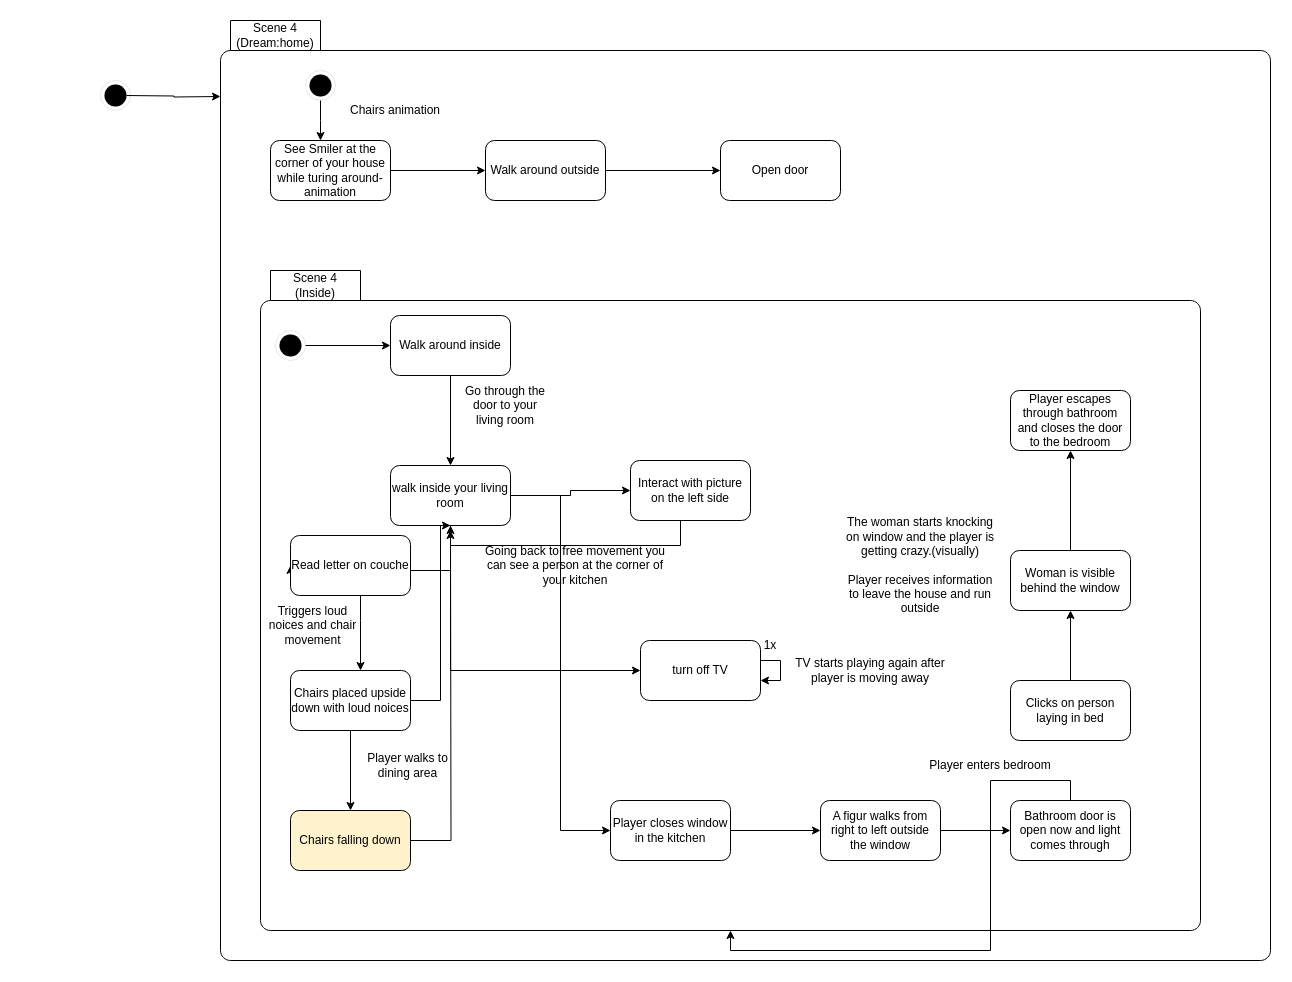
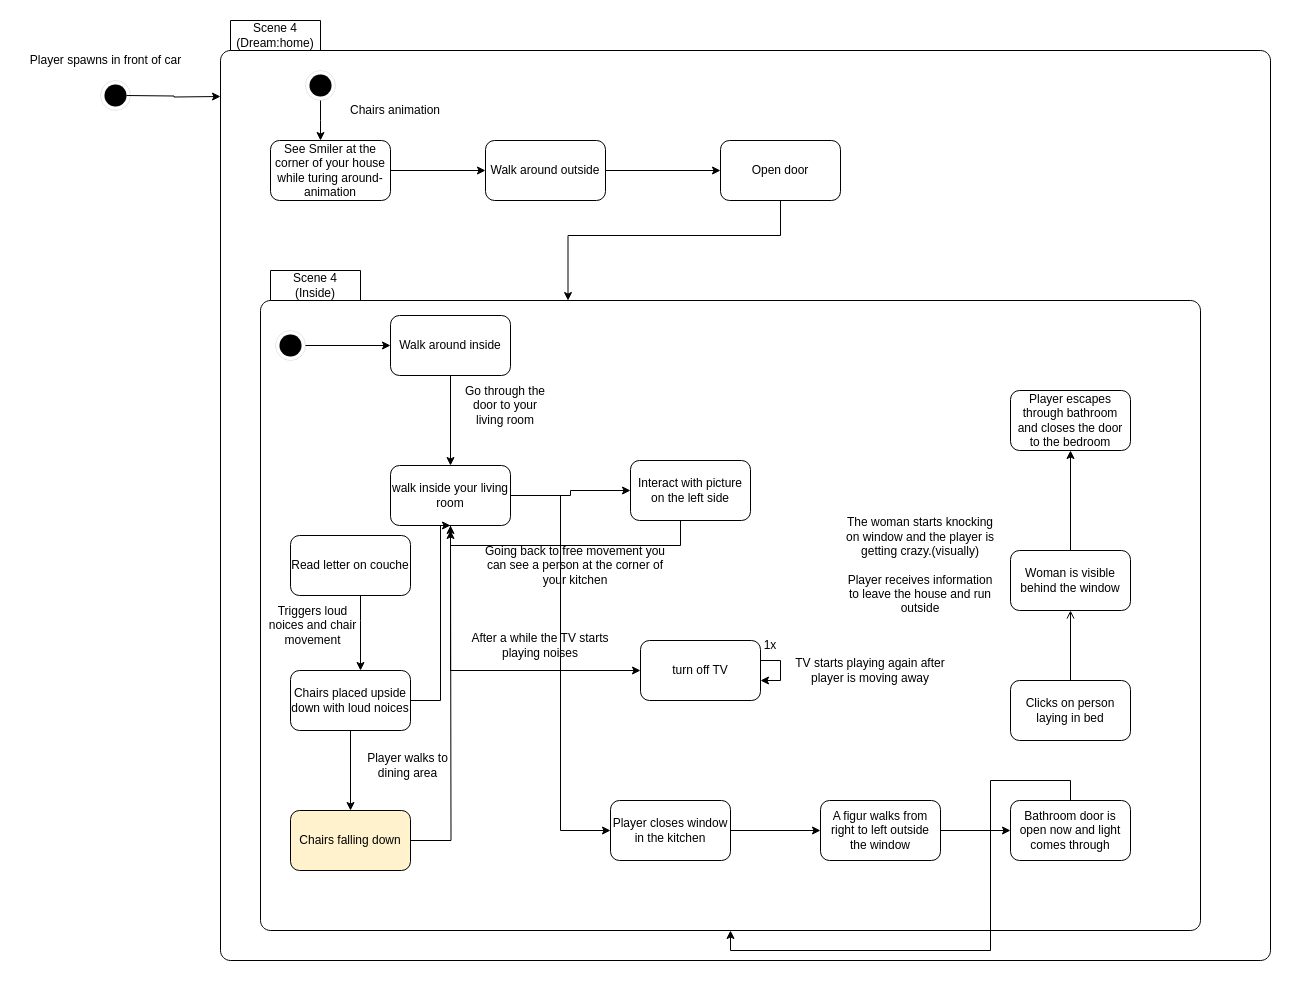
  <mxCell id="0" />
  <mxCell id="1" parent="0" />
  <mxCell id="2" value="" style="ellipse;html=1;shape=endState;fillColor=strokeColor;strokeWidth=0;" parent="1" vertex="1"><mxGeometry x="100" y="80" width="30" height="30" as="geometry" /></mxCell>
+ <mxCell id="3" value="Player spawns in front of car" style="text;html=1;align=center;verticalAlign=middle;resizable=0;points=[];autosize=1;strokeColor=none;fillColor=none;" parent="1" vertex="1"><mxGeometry x="20" y="45" width="170" height="30" as="geometry" /></mxCell>
  <mxCell id="4" value="Scene 4&lt;br&gt;&lt;div&gt;(Dream:home)&lt;/div&gt;" style="shape=folder;align=center;verticalAlign=middle;fontStyle=0;tabWidth=100;tabHeight=30;tabPosition=left;html=1;boundedLbl=1;labelInHeader=1;rounded=1;absoluteArcSize=1;arcSize=10;whiteSpace=wrap;" parent="1" vertex="1"><mxGeometry x="220" y="20" width="1050" height="940" as="geometry" /></mxCell>
  <mxCell id="5" style="edgeStyle=orthogonalEdgeStyle;rounded=0;orthogonalLoop=1;jettySize=auto;html=1;" parent="1" edge="1"><mxGeometry relative="1" as="geometry"><mxPoint x="126.02" y="95.034" as="sourcePoint" /><mxPoint x="220" y="96" as="targetPoint" /></mxGeometry></mxCell>
  <mxCell id="6" value="" style="ellipse;html=1;shape=endState;fillColor=strokeColor;strokeWidth=0;" parent="1" vertex="1"><mxGeometry x="305" y="70" width="30" height="30" as="geometry" /></mxCell>
  <mxCell id="7" style="edgeStyle=orthogonalEdgeStyle;rounded=0;orthogonalLoop=1;jettySize=auto;html=1;entryX=0;entryY=0.5;entryDx=0;entryDy=0;" parent="1" source="8" target="11" edge="1"><mxGeometry relative="1" as="geometry" /></mxCell>
  <mxCell id="8" value="See Smiler at the corner of your house while turing around-animation" style="rounded=1;whiteSpace=wrap;html=1;" parent="1" vertex="1"><mxGeometry x="270" y="140" width="120" height="60" as="geometry" /></mxCell>
  <mxCell id="9" style="edgeStyle=orthogonalEdgeStyle;rounded=0;orthogonalLoop=1;jettySize=auto;html=1;exitX=0.5;exitY=1;exitDx=0;exitDy=0;" parent="1" source="6" edge="1"><mxGeometry relative="1" as="geometry"><mxPoint x="320" y="120" as="sourcePoint" /><mxPoint x="320" y="140" as="targetPoint" /></mxGeometry></mxCell>
  <mxCell id="10" value="Chairs animation" style="text;html=1;align=center;verticalAlign=middle;whiteSpace=wrap;rounded=0;" parent="1" vertex="1"><mxGeometry x="320" y="90" width="150" height="40" as="geometry" /></mxCell>
  <mxCell id="11" value="Walk around outside" style="rounded=1;whiteSpace=wrap;html=1;" parent="1" vertex="1"><mxGeometry x="485" y="140" width="120" height="60" as="geometry" /></mxCell>
  <mxCell id="12" value="" style="endArrow=classic;html=1;rounded=0;exitX=1;exitY=0.5;exitDx=0;exitDy=0;entryX=0;entryY=0.5;entryDx=0;entryDy=0;" parent="1" source="11" edge="1"><mxGeometry width="50" height="50" relative="1" as="geometry"><mxPoint x="660" y="200" as="sourcePoint" /><mxPoint x="720" y="170" as="targetPoint" /></mxGeometry></mxCell>
  <mxCell id="13" value="Open door" style="rounded=1;whiteSpace=wrap;html=1;" vertex="1" parent="1"><mxGeometry x="720" y="140" width="120" height="60" as="geometry" /></mxCell>
  <mxCell id="14" value="Scene 4&lt;br&gt;&lt;div&gt;(Inside)&lt;/div&gt;" style="shape=folder;align=center;verticalAlign=middle;fontStyle=0;tabWidth=100;tabHeight=30;tabPosition=left;html=1;boundedLbl=1;labelInHeader=1;rounded=1;absoluteArcSize=1;arcSize=10;whiteSpace=wrap;" vertex="1" parent="1"><mxGeometry x="260" y="270" width="940" height="660" as="geometry" /></mxCell>
+ <mxCell id="15" style="edgeStyle=orthogonalEdgeStyle;rounded=0;orthogonalLoop=1;jettySize=auto;html=1;entryX=0;entryY=0;entryDx=307.5;entryDy=30;entryPerimeter=0;" edge="1" parent="1" source="13" target="14"><mxGeometry relative="1" as="geometry" /></mxCell>
  <mxCell id="16" style="edgeStyle=orthogonalEdgeStyle;rounded=0;orthogonalLoop=1;jettySize=auto;html=1;" edge="1" parent="1" source="17" target="19"><mxGeometry relative="1" as="geometry" /></mxCell>
  <mxCell id="17" value="" style="ellipse;html=1;shape=endState;fillColor=strokeColor;strokeWidth=0;" vertex="1" parent="1"><mxGeometry x="275" y="330" width="30" height="30" as="geometry" /></mxCell>
  <mxCell id="18" style="edgeStyle=orthogonalEdgeStyle;rounded=0;orthogonalLoop=1;jettySize=auto;html=1;" edge="1" parent="1" source="19" target="24"><mxGeometry relative="1" as="geometry" /></mxCell>
  <mxCell id="19" value="Walk around inside" style="rounded=1;whiteSpace=wrap;html=1;" parent="1" vertex="1"><mxGeometry x="390" y="315" width="120" height="60" as="geometry" /></mxCell>
  <mxCell id="20" style="edgeStyle=orthogonalEdgeStyle;rounded=0;orthogonalLoop=1;jettySize=auto;html=1;" edge="1" parent="1" source="24" target="27"><mxGeometry relative="1" as="geometry" /></mxCell>
  <mxCell id="21" style="edgeStyle=orthogonalEdgeStyle;rounded=0;orthogonalLoop=1;jettySize=auto;html=1;entryX=0;entryY=0.5;entryDx=0;entryDy=0;" edge="1" parent="1" source="24" target="29"><mxGeometry relative="1" as="geometry"><Array as="points"><mxPoint x="450" y="670" /></Array></mxGeometry></mxCell>
- <mxCell id="22" style="edgeStyle=orthogonalEdgeStyle;rounded=0;orthogonalLoop=1;jettySize=auto;html=1;entryX=0;entryY=0.5;entryDx=0;entryDy=0;" edge="1" parent="1" source="24" target="35"><mxGeometry relative="1" as="geometry"><Array as="points"><mxPoint x="450" y="570" /><mxPoint x="290" y="570" /></Array></mxGeometry></mxCell>
  <mxCell id="23" style="edgeStyle=orthogonalEdgeStyle;rounded=0;orthogonalLoop=1;jettySize=auto;html=1;entryX=0;entryY=0.5;entryDx=0;entryDy=0;" edge="1" parent="1" source="24" target="44"><mxGeometry relative="1" as="geometry" /></mxCell>
  <mxCell id="24" value="walk inside your living room" style="rounded=1;whiteSpace=wrap;html=1;" vertex="1" parent="1"><mxGeometry x="390" y="465" width="120" height="60" as="geometry" /></mxCell>
  <mxCell id="25" value="Go through the door to your living room" style="text;html=1;align=center;verticalAlign=middle;whiteSpace=wrap;rounded=0;" vertex="1" parent="1"><mxGeometry x="460" y="390" width="90" height="30" as="geometry" /></mxCell>
  <mxCell id="26" style="edgeStyle=orthogonalEdgeStyle;rounded=0;orthogonalLoop=1;jettySize=auto;html=1;entryX=0.5;entryY=1;entryDx=0;entryDy=0;" edge="1" parent="1" source="27" target="24"><mxGeometry relative="1" as="geometry"><Array as="points"><mxPoint x="680" y="545" /><mxPoint x="450" y="545" /></Array></mxGeometry></mxCell>
  <mxCell id="27" value="Interact with picture on the left side" style="rounded=1;whiteSpace=wrap;html=1;" vertex="1" parent="1"><mxGeometry x="630" y="460" width="120" height="60" as="geometry" /></mxCell>
  <mxCell id="28" value="Going back to free movement you can see a person at the corner of your kitchen" style="text;html=1;align=center;verticalAlign=middle;whiteSpace=wrap;rounded=0;" vertex="1" parent="1"><mxGeometry x="480" y="550" width="190" height="30" as="geometry" /></mxCell>
  <mxCell id="29" value="turn off TV" style="rounded=1;whiteSpace=wrap;html=1;" vertex="1" parent="1"><mxGeometry x="640" y="640" width="120" height="60" as="geometry" /></mxCell>
+ <mxCell id="30" value="After a while the TV starts playing noises" style="text;html=1;align=center;verticalAlign=middle;whiteSpace=wrap;rounded=0;" vertex="1" parent="1"><mxGeometry x="460" y="630" width="160" height="30" as="geometry" /></mxCell>
  <mxCell id="31" value="TV starts playing again after player is moving away" style="text;html=1;align=center;verticalAlign=middle;whiteSpace=wrap;rounded=0;" vertex="1" parent="1"><mxGeometry x="790" y="655" width="160" height="30" as="geometry" /></mxCell>
  <mxCell id="32" style="edgeStyle=orthogonalEdgeStyle;rounded=0;orthogonalLoop=1;jettySize=auto;html=1;" edge="1" parent="1" source="29" target="29"><mxGeometry relative="1" as="geometry" /></mxCell>
  <mxCell id="33" value="1x" style="text;html=1;align=center;verticalAlign=middle;whiteSpace=wrap;rounded=0;" vertex="1" parent="1"><mxGeometry x="750" y="630" width="40" height="30" as="geometry" /></mxCell>
  <mxCell id="34" style="edgeStyle=orthogonalEdgeStyle;rounded=0;orthogonalLoop=1;jettySize=auto;html=1;" edge="1" parent="1" source="35" target="38"><mxGeometry relative="1" as="geometry"><Array as="points"><mxPoint x="360" y="620" /><mxPoint x="360" y="620" /></Array></mxGeometry></mxCell>
  <mxCell id="35" value="Read letter on couche" style="rounded=1;whiteSpace=wrap;html=1;" vertex="1" parent="1"><mxGeometry x="290" y="535" width="120" height="60" as="geometry" /></mxCell>
  <mxCell id="36" style="edgeStyle=orthogonalEdgeStyle;rounded=0;orthogonalLoop=1;jettySize=auto;html=1;entryX=0.5;entryY=1;entryDx=0;entryDy=0;" edge="1" parent="1" source="38" target="24"><mxGeometry relative="1" as="geometry"><Array as="points"><mxPoint x="440" y="700" /><mxPoint x="440" y="525" /></Array></mxGeometry></mxCell>
  <mxCell id="37" style="edgeStyle=orthogonalEdgeStyle;rounded=0;orthogonalLoop=1;jettySize=auto;html=1;" edge="1" parent="1" source="38" target="41"><mxGeometry relative="1" as="geometry" /></mxCell>
  <mxCell id="38" value="Chairs placed upside down with loud noices" style="rounded=1;whiteSpace=wrap;html=1;" vertex="1" parent="1"><mxGeometry x="290" y="670" width="120" height="60" as="geometry" /></mxCell>
  <mxCell id="39" value="Triggers loud noices and chair movement" style="text;html=1;align=center;verticalAlign=middle;whiteSpace=wrap;rounded=0;" vertex="1" parent="1"><mxGeometry x="260" y="610" width="105" height="30" as="geometry" /></mxCell>
  <mxCell id="40" style="edgeStyle=orthogonalEdgeStyle;rounded=0;orthogonalLoop=1;jettySize=auto;html=1;" edge="1" parent="1" source="41"><mxGeometry relative="1" as="geometry"><mxPoint x="450" y="530" as="targetPoint" /></mxGeometry></mxCell>
  <mxCell id="41" value="Chairs falling down" style="rounded=1;whiteSpace=wrap;html=1;fillColor=#fff2cc;" vertex="1" parent="1"><mxGeometry x="290" y="810" width="120" height="60" as="geometry" /></mxCell>
  <mxCell id="42" value="Player walks to dining area" style="text;html=1;align=center;verticalAlign=middle;whiteSpace=wrap;rounded=0;" vertex="1" parent="1"><mxGeometry x="355" y="750" width="105" height="30" as="geometry" /></mxCell>
  <mxCell id="43" style="edgeStyle=orthogonalEdgeStyle;rounded=0;orthogonalLoop=1;jettySize=auto;html=1;" edge="1" parent="1" source="44" target="46"><mxGeometry relative="1" as="geometry" /></mxCell>
  <mxCell id="44" value="Player closes window in the kitchen" style="rounded=1;whiteSpace=wrap;html=1;" vertex="1" parent="1"><mxGeometry x="610" y="800" width="120" height="60" as="geometry" /></mxCell>
  <mxCell id="45" style="edgeStyle=orthogonalEdgeStyle;rounded=0;orthogonalLoop=1;jettySize=auto;html=1;entryX=0;entryY=0.5;entryDx=0;entryDy=0;" edge="1" parent="1" source="46" target="48"><mxGeometry relative="1" as="geometry" /></mxCell>
  <mxCell id="46" value="A figur walks from right to left outside the window" style="rounded=1;whiteSpace=wrap;html=1;" vertex="1" parent="1"><mxGeometry x="820" y="800" width="120" height="60" as="geometry" /></mxCell>
  <mxCell id="47" style="edgeStyle=orthogonalEdgeStyle;rounded=0;orthogonalLoop=1;jettySize=auto;html=1;" edge="1" parent="1" source="48" target="14"><mxGeometry relative="1" as="geometry" /></mxCell>
  <mxCell id="48" value="Bathroom door is open now and light comes through" style="rounded=1;whiteSpace=wrap;html=1;" vertex="1" parent="1"><mxGeometry x="1010" y="800" width="120" height="60" as="geometry" /></mxCell>
- <mxCell id="49" style="edgeStyle=orthogonalEdgeStyle;rounded=0;orthogonalLoop=1;jettySize=auto;html=1;" edge="1" parent="1" source="50" target="53"><mxGeometry relative="1" as="geometry" /></mxCell>
+ <mxCell id="49" style="edgeStyle=orthogonalEdgeStyle;rounded=0;orthogonalLoop=1;jettySize=auto;html=1;endArrow=open;" edge="1" parent="1" source="50" target="53"><mxGeometry relative="1" as="geometry" /></mxCell>
  <mxCell id="50" value="Clicks on person laying in bed" style="rounded=1;whiteSpace=wrap;html=1;" vertex="1" parent="1"><mxGeometry x="1010" y="680" width="120" height="60" as="geometry" /></mxCell>
- <mxCell id="51" value="Player enters bedroom" style="text;html=1;align=center;verticalAlign=middle;whiteSpace=wrap;rounded=0;" vertex="1" parent="1"><mxGeometry x="910" y="750" width="160" height="30" as="geometry" /></mxCell>
  <mxCell id="52" style="edgeStyle=orthogonalEdgeStyle;rounded=0;orthogonalLoop=1;jettySize=auto;html=1;entryX=0.5;entryY=1;entryDx=0;entryDy=0;" edge="1" parent="1" source="53" target="55"><mxGeometry relative="1" as="geometry" /></mxCell>
  <mxCell id="53" value="Woman is visible behind the window" style="rounded=1;whiteSpace=wrap;html=1;" vertex="1" parent="1"><mxGeometry x="1010" y="550" width="120" height="60" as="geometry" /></mxCell>
  <mxCell id="54" value="&lt;div&gt;The woman starts knocking on window and the player is getting crazy.(visually)&lt;/div&gt;&lt;div&gt;&lt;br&gt;&lt;/div&gt;&lt;div&gt;Player receives information to leave the house and run outside&lt;br&gt;&lt;/div&gt;" style="text;html=1;align=center;verticalAlign=middle;whiteSpace=wrap;rounded=0;" vertex="1" parent="1"><mxGeometry x="840" y="550" width="160" height="30" as="geometry" /></mxCell>
  <mxCell id="55" value="Player escapes through bathroom and closes the door to the bedroom" style="rounded=1;whiteSpace=wrap;html=1;" vertex="1" parent="1"><mxGeometry x="1010" y="390" width="120" height="60" as="geometry" /></mxCell>
